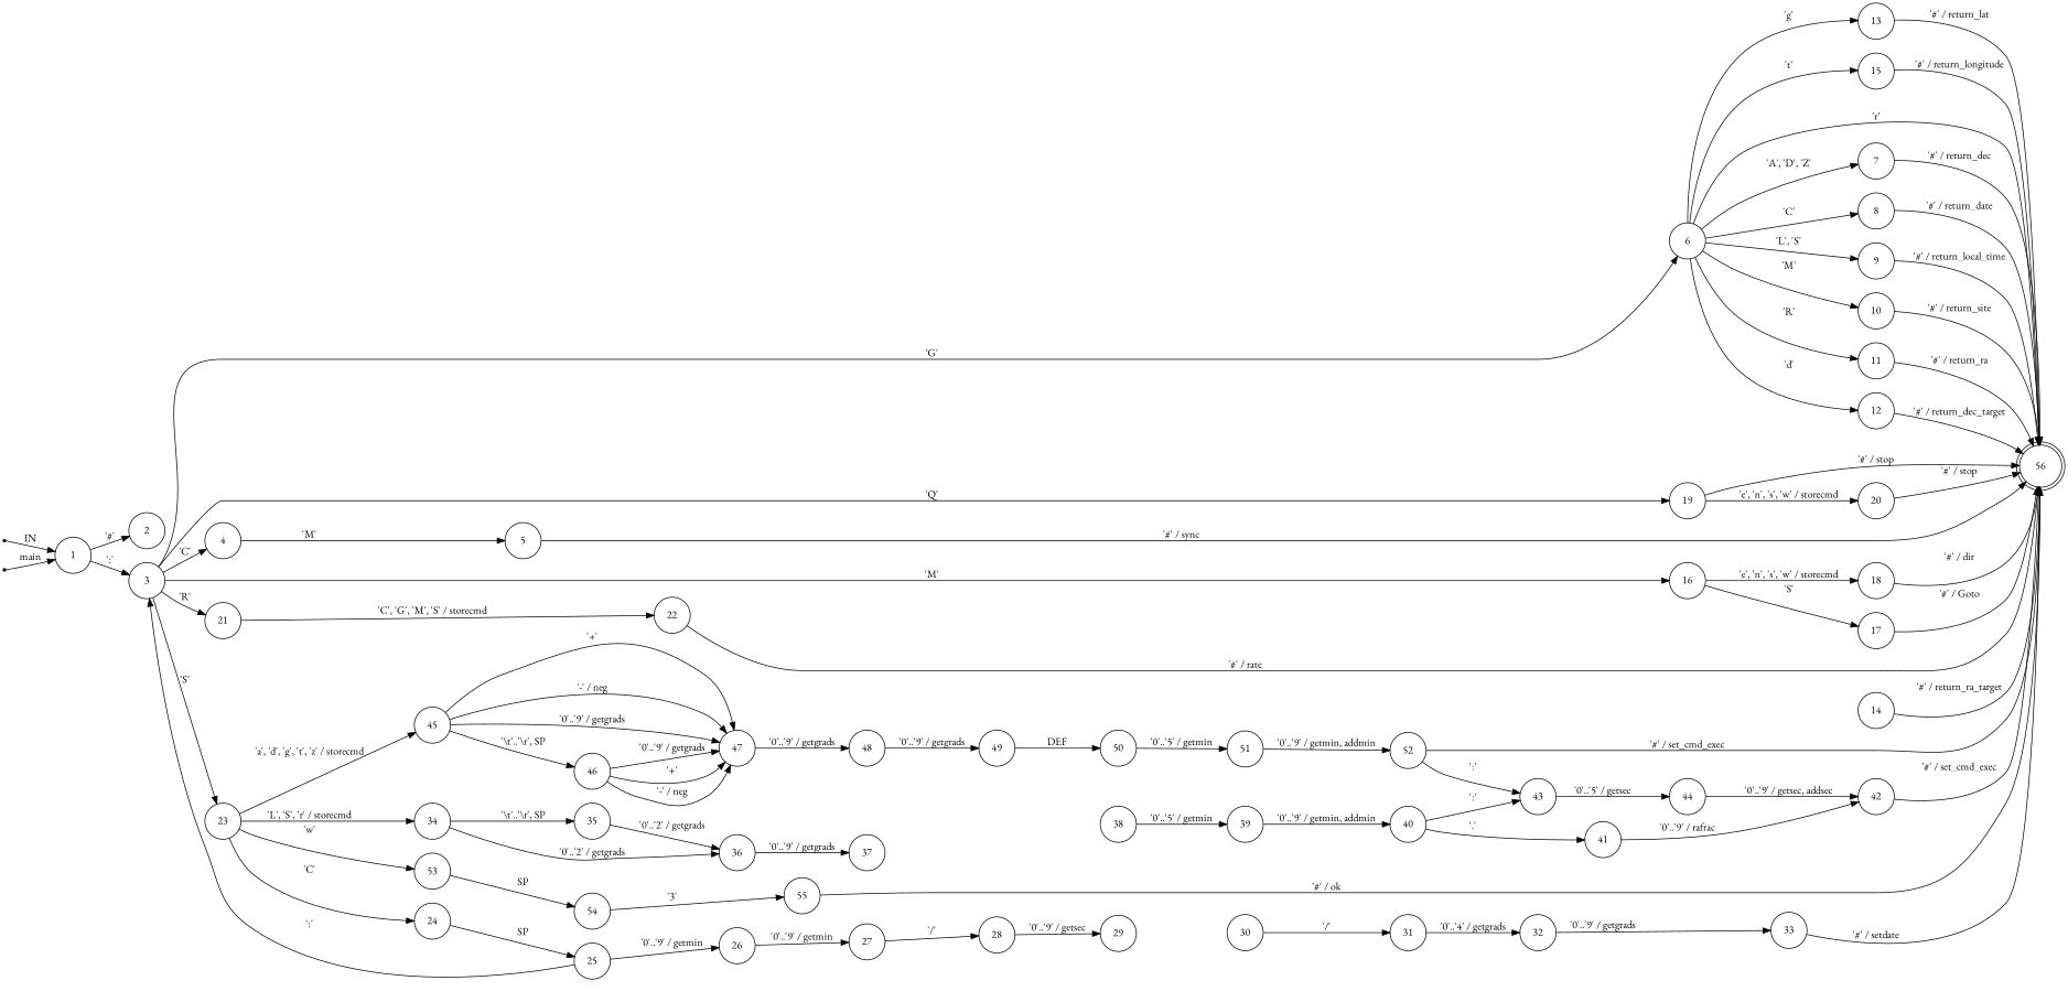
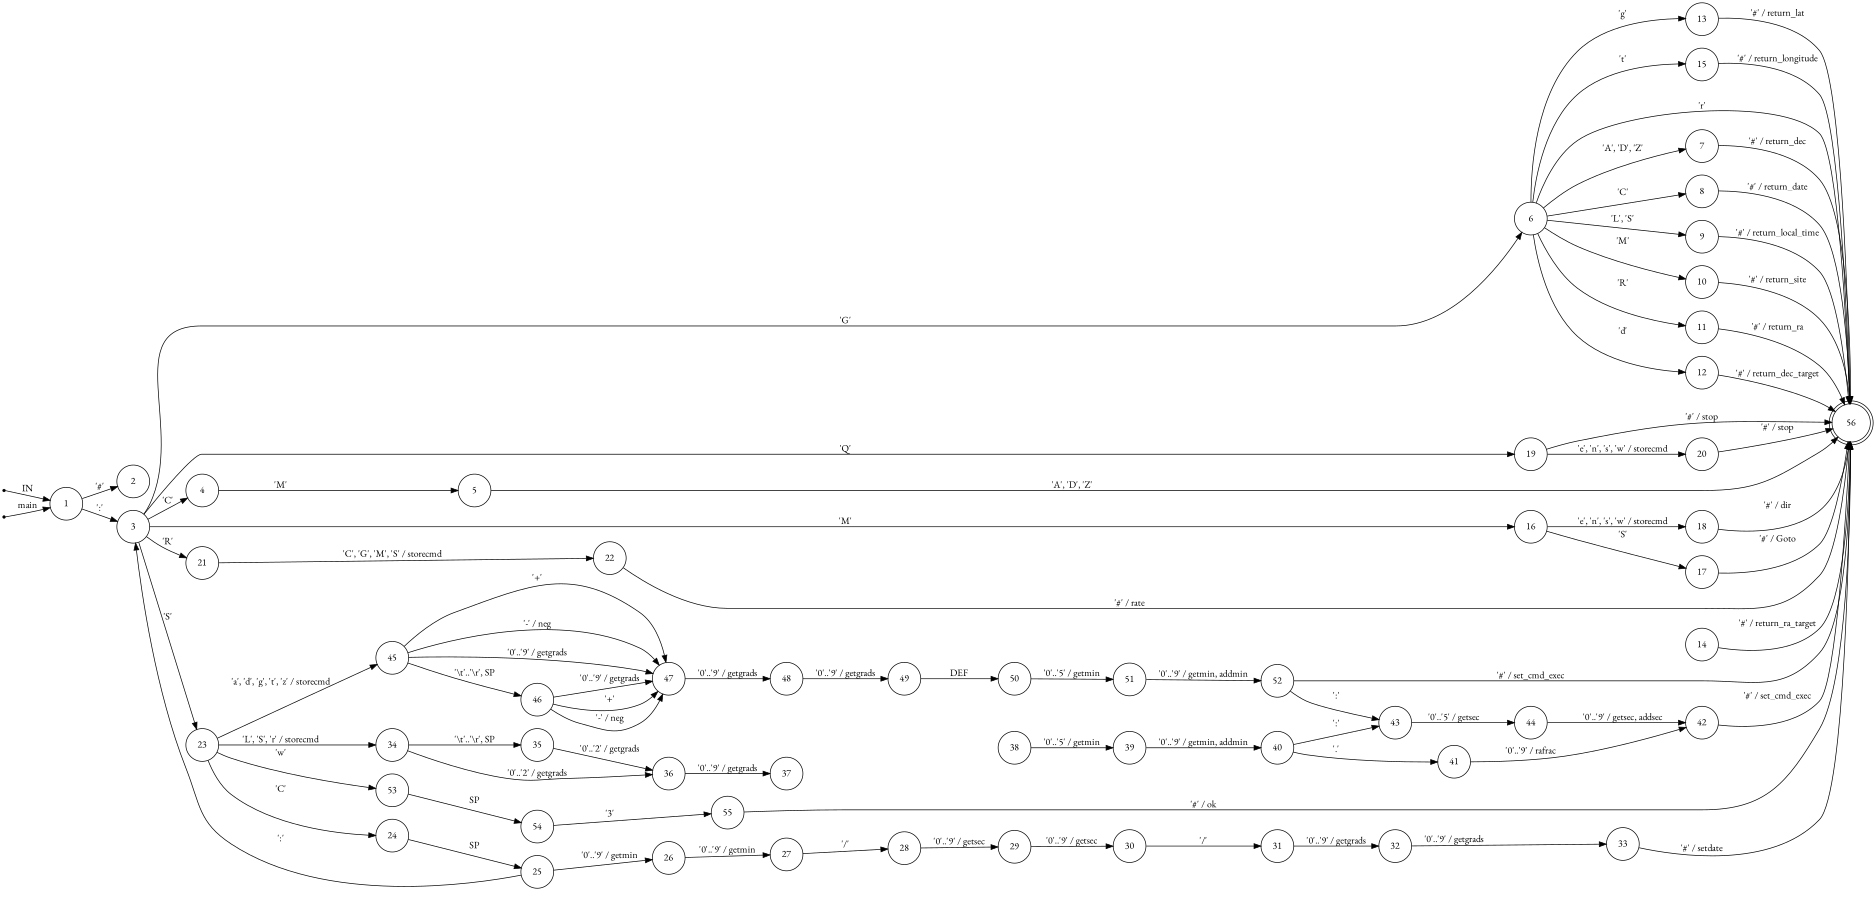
  digraph {
    fontname="EB Garamond"
    rankdir=LR
    node [fontname="EB Garamond" shape=circle fixedsize=true]
    edge [fontname="EB Garamond"]
    ENTRY [shape=point fixedsize=""]
    1 [height=0.65]
    2 [height=0.65]
    3 [height=0.65]
    en_1 [shape=point fixedsize=""]
    56 [height=0.65 shape=doublecircle]
    4 [height=0.65]
    6 [height=0.65]
    16 [height=0.65]
    19 [height=0.65]
    21 [height=0.65]
    23 [height=0.65]
    5 [height=0.65]
    7 [height=0.65]
    8 [height=0.65]
    9 [height=0.65]
    10 [height=0.65]
    11 [height=0.65]
    12 [height=0.65]
    13 [height=0.65]
    15 [height=0.65]
    17 [height=0.65]
    18 [height=0.65]
    20 [height=0.65]
    22 [height=0.65]
    24 [height=0.65]
    34 [height=0.65]
    45 [height=0.65]
    53 [height=0.65]
    14 [height=0.65]
    25 [height=0.65]
    35 [height=0.65]
    36 [height=0.65]
    46 [height=0.65]
    47 [height=0.65]
    54 [height=0.65]
    26 [height=0.65]
    37 [height=0.65]
    48 [height=0.65]
    55 [height=0.65]
    27 [height=0.65]
    28 [height=0.65]
    29 [height=0.65]
    30 [height=0.65]
    31 [height=0.65]
    32 [height=0.65]
    33 [height=0.65]
    38 [height=0.65]
    39 [height=0.65]
    40 [height=0.65]
    41 [height=0.65]
    43 [height=0.65]
    42 [height=0.65]
    44 [height=0.65]
    49 [height=0.65]
    50 [height=0.65]
    51 [height=0.65]
    52 [height=0.65]
    ENTRY -> 1 [label=IN]
    1 -> 2 [label="'#'"]
    1 -> 3 [label="':'"]
    3 -> 4 [label="'C'"]
    3 -> 6 [label="'G'"]
    3 -> 16 [label="'M'"]
    3 -> 19 [label="'Q'"]
    3 -> 21 [label="'R'"]
    3 -> 23 [label="'S'"]
    en_1 -> 1 [label=main]
    4 -> 5 [label="'M'"]
    6 -> 56 [label="'r'"]
    6 -> 7 [label="'A', 'D', 'Z'"]
    6 -> 8 [label="'C'"]
    6 -> 9 [label="'L', 'S'"]
    6 -> 10 [label="'M'"]
    6 -> 11 [label="'R'"]
    6 -> 12 [label="'d'"]
    6 -> 13 [label="'g'"]
    6 -> 15 [label="'t'"]
    16 -> 17 [label="'S'"]
    16 -> 18 [label="'e', 'n', 's', 'w' / storecmd"]
    19 -> 56 [label="'#' / stop"]
    19 -> 20 [label="'e', 'n', 's', 'w' / storecmd"]
    21 -> 22 [label="'C', 'G', 'M', 'S' / storecmd"]
    23 -> 24 [label="'C'"]
    23 -> 34 [label="'L', 'S', 'r' / storecmd"]
    23 -> 45 [label="'a', 'd', 'g', 't', 'z' / storecmd"]
    23 -> 53 [label="'w'"]
-   5 -> 56 [label="'#' / sync"]
+   5 -> 56 [label="'A', 'D', 'Z'"]
    7 -> 56 [label="'#' / return_dec"]
    8 -> 56 [label="'#' / return_date"]
    9 -> 56 [label="'#' / return_local_time"]
    10 -> 56 [label="'#' / return_site"]
    11 -> 56 [label="'#' / return_ra"]
    12 -> 56 [label="'#' / return_dec_target"]
    13 -> 56 [label="'#' / return_lat"]
    15 -> 56 [label="'#' / return_longitude"]
    17 -> 56 [label="'#' / Goto"]
    18 -> 56 [label="'#' / dir"]
    20 -> 56 [label="'#' / stop"]
    22 -> 56 [label="'#' / rate"]
    24 -> 25 [label=SP]
    34 -> 35 [label="'\\t'..'\\r', SP"]
    34 -> 36 [label="'0'..'2' / getgrads"]
    45 -> 46 [label="'\\t'..'\\r', SP"]
    45 -> 47 [label="'+'"]
    45 -> 47 [label="'-' / neg"]
    45 -> 47 [label="'0'..'9' / getgrads"]
    53 -> 54 [label=SP]
    14 -> 56 [label="'#' / return_ra_target"]
    25 -> 3 [label="':'"]
    25 -> 26 [label="'0'..'9' / getmin"]
    35 -> 36 [label="'0'..'2' / getgrads"]
    36 -> 37 [label="'0'..'9' / getgrads"]
    46 -> 47 [label="'+'"]
    46 -> 47 [label="'-' / neg"]
    46 -> 47 [label="'0'..'9' / getgrads"]
    47 -> 48 [label="'0'..'9' / getgrads"]
    54 -> 55 [label="'3'"]
    26 -> 27 [label="'0'..'9' / getmin"]
    48 -> 49 [label="'0'..'9' / getgrads"]
    55 -> 56 [label="'#' / ok"]
    27 -> 28 [label="'/'"]
    28 -> 29 [label="'0'..'9' / getsec"]
+   29 -> 30 [label="'0'..'9' / getsec"]
    30 -> 31 [label="'/'"]
-   31 -> 32 [label="'0'..'4' / getgrads"]
+   31 -> 32 [label="'0'..'9' / getgrads"]
    32 -> 33 [label="'0'..'9' / getgrads"]
    33 -> 56 [label="'#' / setdate"]
    38 -> 39 [label="'0'..'5' / getmin"]
    39 -> 40 [label="'0'..'9' / getmin, addmin"]
    40 -> 41 [label="'.'"]
    40 -> 43 [label="':'"]
    41 -> 42 [label="'0'..'9' / rafrac"]
    43 -> 44 [label="'0'..'5' / getsec"]
    42 -> 56 [label="'#' / set_cmd_exec"]
    44 -> 42 [label="'0'..'9' / getsec, addsec"]
    49 -> 50 [label=DEF]
    50 -> 51 [label="'0'..'5' / getmin"]
    51 -> 52 [label="'0'..'9' / getmin, addmin"]
    52 -> 56 [label="'#' / set_cmd_exec"]
    52 -> 43 [label="':'"]
  }
